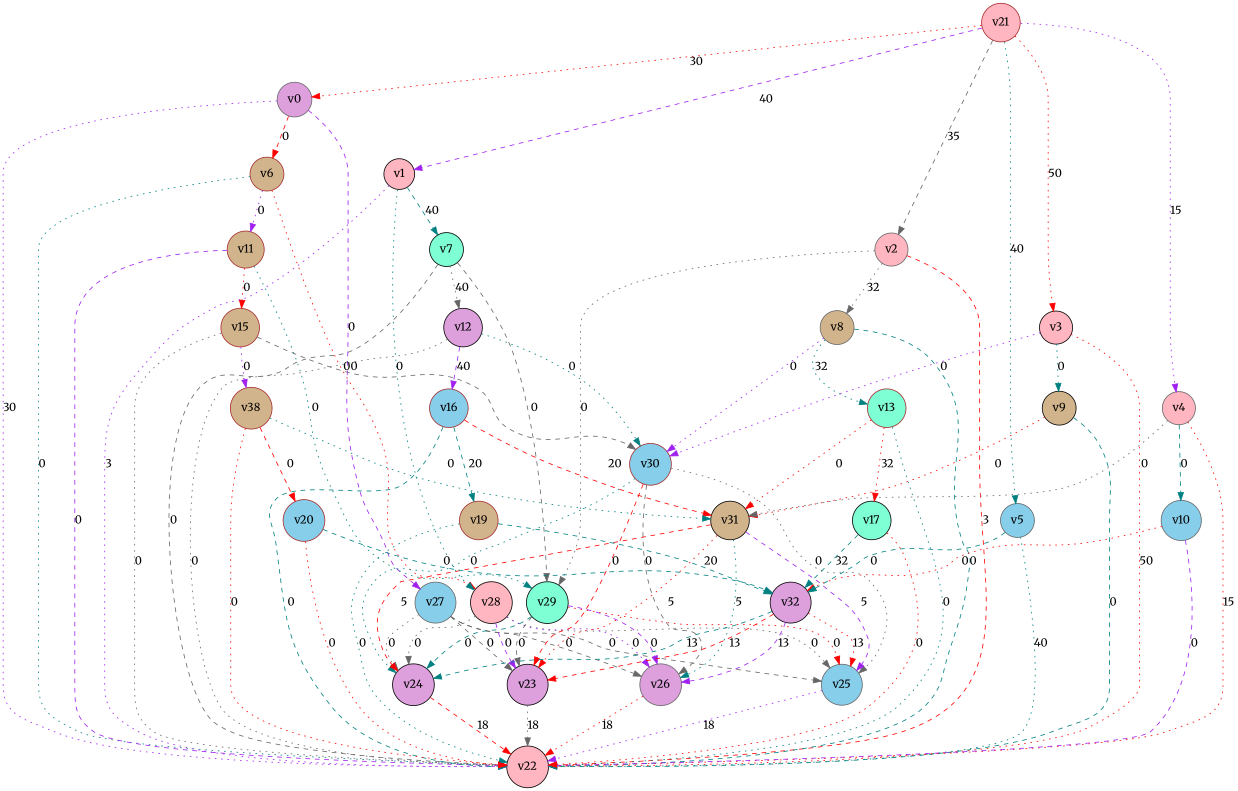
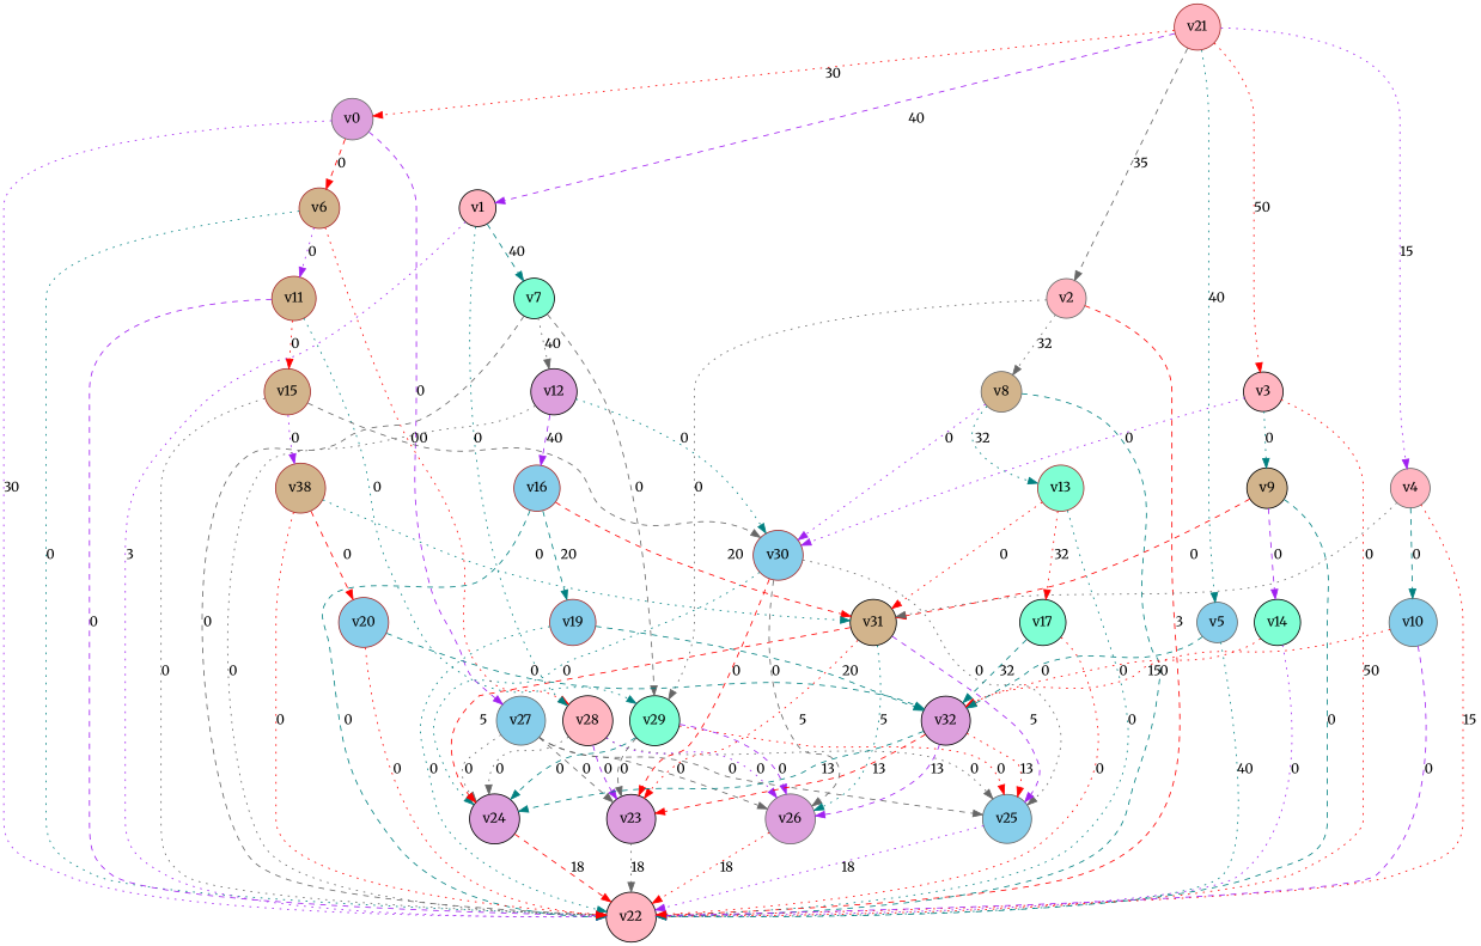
  digraph {
    fontname=Merriweather
    node [color=black fillcolor=skyblue fontname=Merriweather shape=circle style=filled]
    edge [color=red fontname=Merriweather style=dotted]
    n1 [color=gray40 fillcolor=plum label=v0]
    n2 [color=brown fillcolor=tan label=v6]
    n3 [fillcolor=lightpink label=v22]
    n4 [color=gray40 label=v27]
    n5 [fillcolor=lightpink label=v28]
    n6 [color=brown fillcolor=tan label=v11]
    n7 [fillcolor=plum label=v23]
    n8 [fillcolor=plum label=v24]
    n9 [color=gray40 label=v25]
    n10 [color=gray40 fillcolor=plum label=v26]
    n11 [fillcolor=lightpink label=v1]
    n12 [fillcolor=aquamarine label=v7]
    n13 [fillcolor=aquamarine label=v29]
    n14 [fillcolor=plum label=v12]
    n15 [color=gray40 fillcolor=lightpink label=v2]
    n16 [color=gray40 fillcolor=tan label=v8]
    n17 [color=brown label=v30]
    n18 [color=brown fillcolor=aquamarine label=v13]
    n19 [fillcolor=lightpink label=v3]
    n20 [fillcolor=tan label=v9]
    n21 [fillcolor=tan label=v31]
+   n22 [fillcolor=aquamarine label=v14]
    n23 [color=gray40 fillcolor=lightpink label=v4]
    n24 [color=gray40 label=v10]
    n25 [fillcolor=plum label=v32]
    n26 [color=gray40 label=v5]
    n27 [color=brown fillcolor=tan label=v15]
    n28 [color=brown label=v16]
    n29 [fillcolor=aquamarine label=v17]
    n30 [color=brown fillcolor=tan label=v38]
-   n31 [color=brown fillcolor=tan label=v19]
+   n31 [color=brown label=v19]
    n32 [color=brown label=v20]
    n33 [color=brown fillcolor=lightpink label=v21]
    n1 -> n2 [label=0 style=dashed]
    n1 -> n3 [color=purple label=30]
    n1 -> n4 [color=purple label=0 style=dashed]
    n2 -> n3 [color=teal label=0]
    n2 -> n5 [label=0]
    n2 -> n6 [color=purple label=0]
    n4 -> n7 [color=gray40 label=0 style=dashed]
    n4 -> n8 [color=gray40 label=0]
    n4 -> n9 [color=gray40 label=0 style=dashed]
    n4 -> n10 [color=gray40 label=0 style=dashed]
    n5 -> n7 [color=purple label=0 style=dashed]
    n5 -> n8 [color=gray40 label=0]
    n5 -> n9 [color=gray40 label=0]
    n5 -> n10 [color=purple label=0]
    n6 -> n3 [color=purple label=0 style=dashed]
    n6 -> n13 [color=teal label=0]
    n6 -> n27 [label=0]
    n7 -> n3 [color=gray40 label=18]
    n8 -> n3 [label=18 style=dashed]
    n9 -> n3 [color=purple label=18]
    n10 -> n3 [label=18]
    n11 -> n3 [color=purple label=3]
    n11 -> n5 [color=teal label=0]
    n11 -> n12 [color=teal label=40 style=dashed]
    n12 -> n3 [color=gray40 label=0 style=dashed]
    n12 -> n13 [color=gray40 label=0 style=dashed]
    n12 -> n14 [color=gray40 label=40]
    n13 -> n7 [color=gray40 label=0 style=dashed]
    n13 -> n8 [color=teal label=0 style=dashed]
    n13 -> n9 [label=0]
    n13 -> n10 [color=purple label=0 style=dashed]
    n14 -> n3 [color=gray40 label=0]
    n14 -> n17 [color=teal label=0]
    n14 -> n28 [color=purple label=40 style=dashed]
    n15 -> n3 [label=3 style=dashed]
    n15 -> n13 [color=gray40 label=0]
    n15 -> n16 [color=gray40 label=32]
    n16 -> n3 [color=teal label=0 style=dashed]
    n16 -> n17 [color=purple label=0]
    n16 -> n18 [color=teal label=32]
    n17 -> n7 [label=0 style=dashed]
    n17 -> n8 [color=teal label=0]
    n17 -> n9 [color=gray40 label=0]
    n17 -> n10 [color=gray40 label=0 style=dashed]
    n18 -> n3 [color=teal label=0]
    n18 -> n21 [label=0]
    n18 -> n29 [label=32]
    n19 -> n3 [label=50]
    n19 -> n17 [color=purple label=0]
    n19 -> n20 [color=teal label=0]
    n20 -> n3 [color=teal label=0 style=dashed]
-   n20 -> n21 [label=0]
+   n20 -> n21 [label=0 style=dashed]
+   n20 -> n22 [color=purple label=0 style=dashed]
    n21 -> n7 [label=5]
    n21 -> n8 [label=5 style=dashed]
    n21 -> n9 [color=purple label=5 style=dashed]
    n21 -> n10 [color=teal label=5]
+   n22 -> n3 [color=purple label=0]
+   n22 -> n25 [label=0]
    n23 -> n3 [label=15]
    n23 -> n21 [color=gray40 label=0]
    n23 -> n24 [color=teal label=0 style=dashed]
    n24 -> n3 [color=purple label=0 style=dashed]
-   n24 -> n25 [label=0]
+   n24 -> n25 [label=15]
    n25 -> n7 [label=13 style=dashed]
    n25 -> n8 [color=teal label=13 style=dashed]
    n25 -> n9 [label=13]
    n25 -> n10 [color=purple label=13 style=dashed]
    n26 -> n3 [color=teal label=40]
    n26 -> n25 [color=teal label=0 style=dashed]
    n27 -> n3 [color=gray40 label=0]
    n27 -> n17 [color=gray40 label=0 style=dashed]
    n27 -> n30 [color=purple label=0]
    n28 -> n3 [color=teal label=0 style=dashed]
    n28 -> n21 [label=20 style=dashed]
    n28 -> n31 [color=teal label=20 style=dashed]
    n29 -> n3 [label=0]
    n29 -> n25 [color=teal label=32 style=dashed]
    n30 -> n3 [label=0]
    n30 -> n21 [color=teal label=0]
    n30 -> n32 [label=0 style=dashed]
    n31 -> n3 [color=teal label=0]
    n31 -> n25 [color=teal label=20 style=dashed]
    n32 -> n3 [label=0]
    n32 -> n25 [color=teal label=0 style=dashed]
    n33 -> n1 [label=30]
    n33 -> n11 [color=purple label=40 style=dashed]
    n33 -> n15 [color=gray40 label=35 style=dashed]
    n33 -> n19 [label=50]
    n33 -> n23 [color=purple label=15]
    n33 -> n26 [color=teal label=40]
  }
